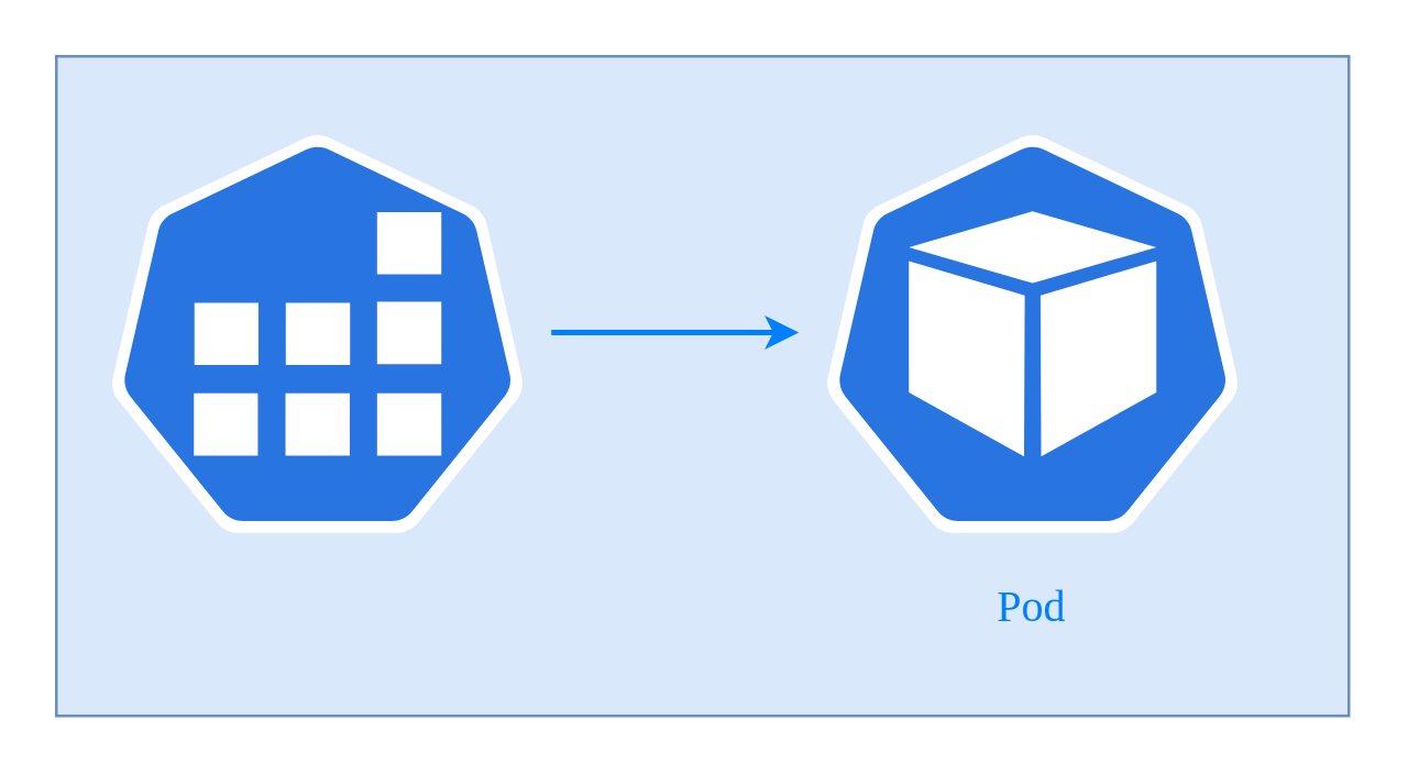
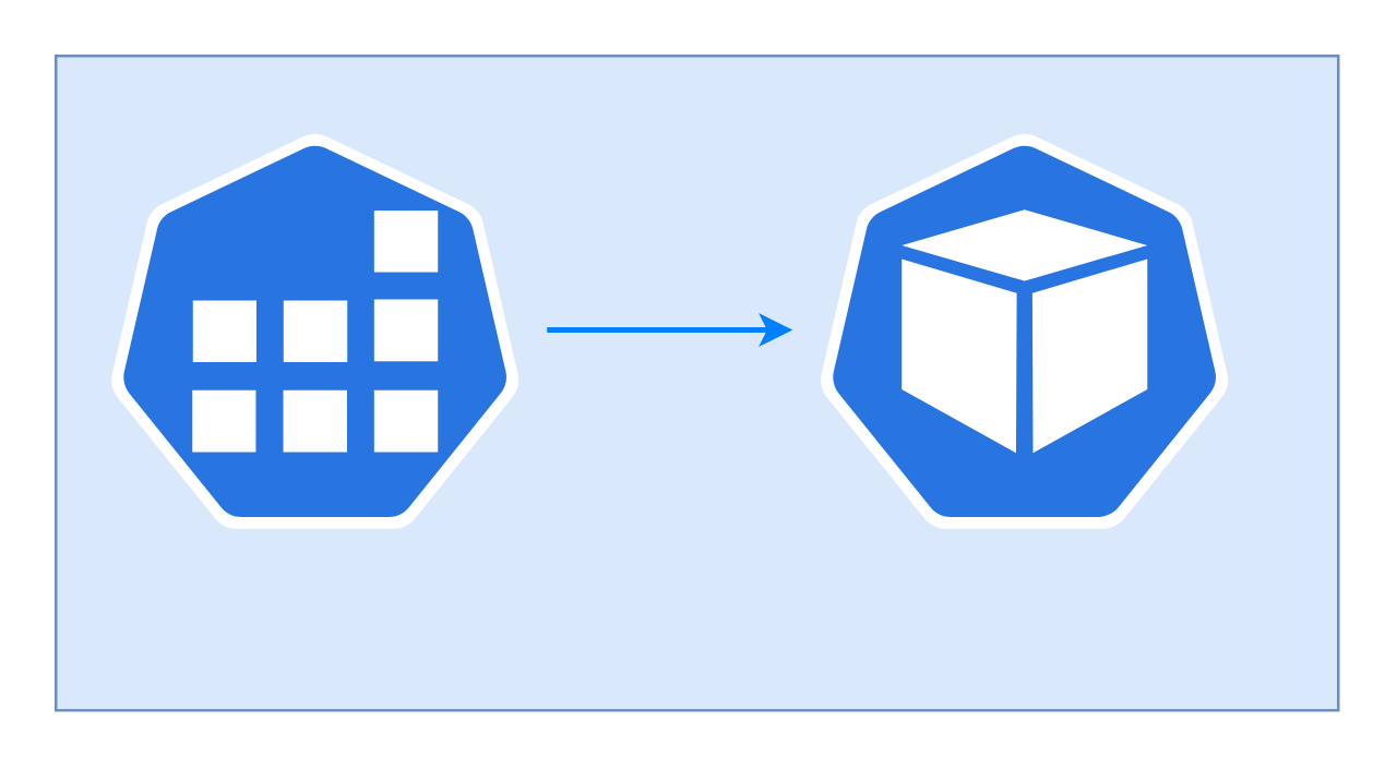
  <mxCell id="0" />
  <mxCell id="1" parent="0" />
  <mxCell id="2" value="" style="rounded=0;whiteSpace=wrap;html=1;fillColor=#dae8fc;strokeColor=#6c8ebf;" parent="1" vertex="1"><mxGeometry x="20" y="20" width="470" height="240" as="geometry" /></mxCell>
  <mxCell id="3" value="" style="html=1;dashed=0;whitespace=wrap;fillColor=#2875E2;strokeColor=#ffffff;points=[[0.005,0.63,0],[0.1,0.2,0],[0.9,0.2,0],[0.5,0,0],[0.995,0.63,0],[0.72,0.99,0],[0.5,1,0],[0.28,0.99,0]];shape=mxgraph.kubernetes.icon;prIcon=job" parent="1" vertex="1"><mxGeometry x="40" y="46" width="150" height="150" as="geometry" /></mxCell>
  <mxCell id="4" value="" style="html=1;dashed=0;whitespace=wrap;fillColor=#2875E2;strokeColor=#ffffff;points=[[0.005,0.63,0],[0.1,0.2,0],[0.9,0.2,0],[0.5,0,0],[0.995,0.63,0],[0.72,0.99,0],[0.5,1,0],[0.28,0.99,0]];shape=mxgraph.kubernetes.icon;prIcon=pod" parent="1" vertex="1"><mxGeometry x="300" y="46" width="150" height="150" as="geometry" /></mxCell>
  <mxCell id="5" style="edgeStyle=orthogonalEdgeStyle;rounded=0;orthogonalLoop=1;jettySize=auto;html=1;strokeColor=#007FFF;strokeWidth=2;" parent="1" edge="1"><mxGeometry relative="1" as="geometry"><mxPoint x="200" y="120.5" as="sourcePoint" /><mxPoint x="290" y="120.5" as="targetPoint" /></mxGeometry></mxCell>
- <mxCell id="6" value="&lt;font color=&quot;#007fff&quot; face=&quot;Verdana&quot;&gt;&lt;span style=&quot;font-size: 16px&quot;&gt;Pod&lt;/span&gt;&lt;/font&gt;" style="text;html=1;strokeColor=none;fillColor=none;align=center;verticalAlign=middle;whiteSpace=wrap;rounded=0;" parent="1" vertex="1"><mxGeometry x="355" y="210" width="40" height="20" as="geometry" /></mxCell>
